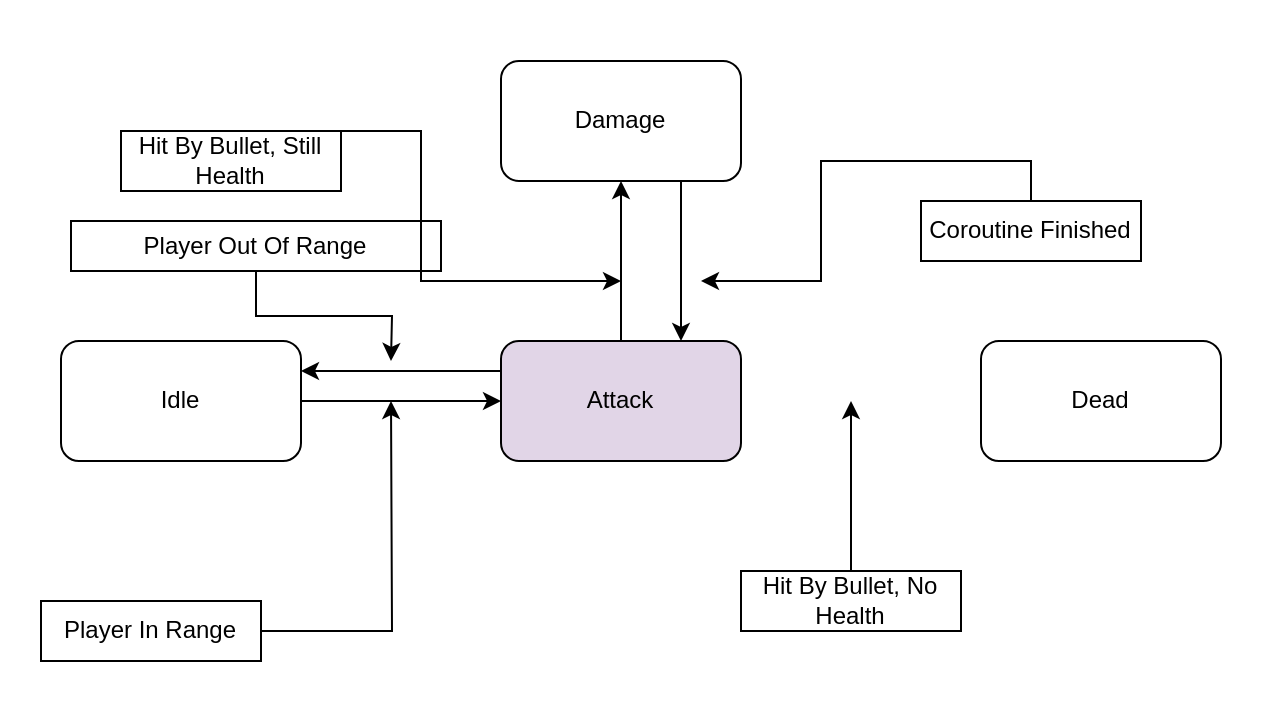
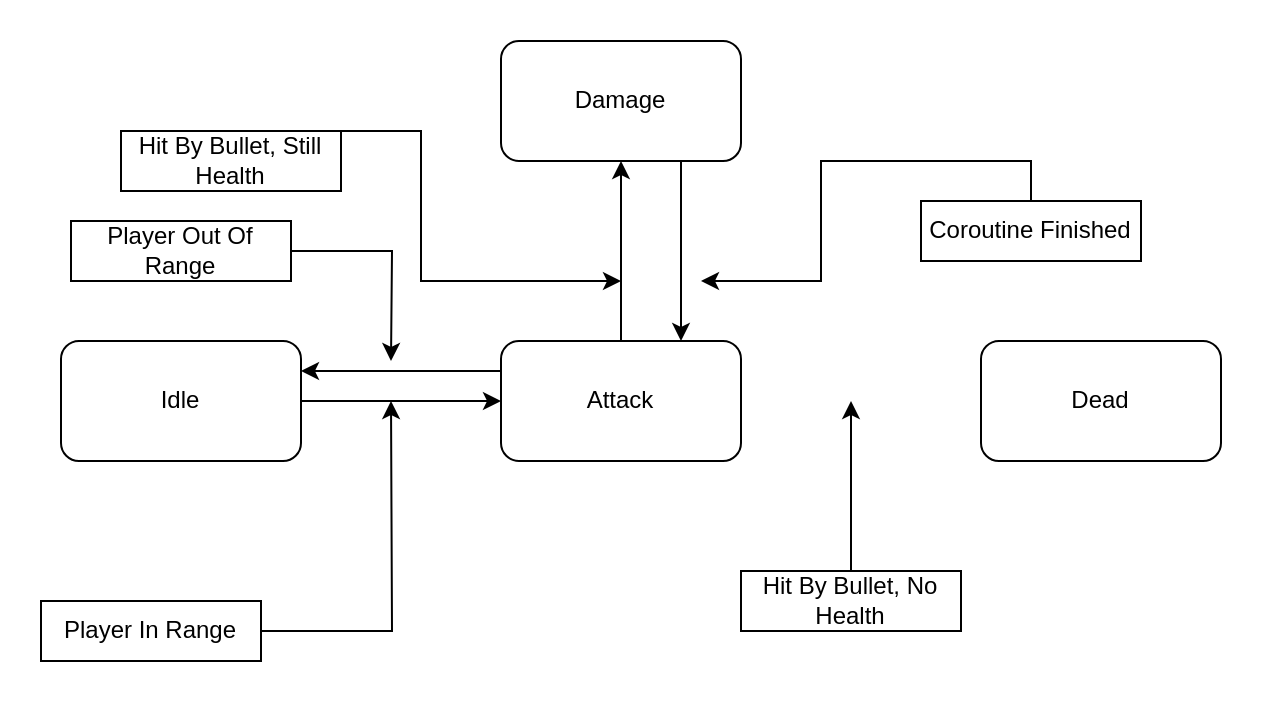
  <mxCell id="0" />
  <mxCell id="1" parent="0" />
  <mxCell id="2" style="edgeStyle=orthogonalEdgeStyle;rounded=0;orthogonalLoop=1;jettySize=auto;html=1;entryX=0;entryY=0.5;entryDx=0;entryDy=0;" edge="1" parent="1" source="3" target="6"><mxGeometry relative="1" as="geometry"><mxPoint x="280" y="200" as="targetPoint" /></mxGeometry></mxCell>
  <mxCell id="3" value="Idle" style="rounded=1;whiteSpace=wrap;html=1;" vertex="1" parent="1"><mxGeometry x="30" y="170" width="120" height="60" as="geometry" /></mxCell>
  <mxCell id="4" style="edgeStyle=orthogonalEdgeStyle;rounded=0;orthogonalLoop=1;jettySize=auto;html=1;entryX=0.5;entryY=1;entryDx=0;entryDy=0;" edge="1" parent="1" source="6" target="8"><mxGeometry relative="1" as="geometry" /></mxCell>
  <mxCell id="5" style="edgeStyle=orthogonalEdgeStyle;rounded=0;orthogonalLoop=1;jettySize=auto;html=1;exitX=0;exitY=0.25;exitDx=0;exitDy=0;entryX=1;entryY=0.25;entryDx=0;entryDy=0;" edge="1" parent="1" source="6" target="3"><mxGeometry relative="1" as="geometry" /></mxCell>
- <mxCell id="6" value="Attack" style="rounded=1;whiteSpace=wrap;html=1;fillColor=#e1d5e7;" vertex="1" parent="1"><mxGeometry x="250" y="170" width="120" height="60" as="geometry" /></mxCell>
+ <mxCell id="6" value="Attack" style="rounded=1;whiteSpace=wrap;html=1;" vertex="1" parent="1"><mxGeometry x="250" y="170" width="120" height="60" as="geometry" /></mxCell>
  <mxCell id="7" style="edgeStyle=orthogonalEdgeStyle;rounded=0;orthogonalLoop=1;jettySize=auto;html=1;exitX=0.75;exitY=1;exitDx=0;exitDy=0;entryX=0.75;entryY=0;entryDx=0;entryDy=0;" edge="1" parent="1" source="8" target="6"><mxGeometry relative="1" as="geometry" /></mxCell>
- <mxCell id="8" value="Damage" style="rounded=1;whiteSpace=wrap;html=1;" vertex="1" parent="1"><mxGeometry x="250" y="30" width="120" height="60" as="geometry" /></mxCell>
+ <mxCell id="8" value="Damage" style="rounded=1;whiteSpace=wrap;html=1;" vertex="1" parent="1"><mxGeometry x="250" y="20" width="120" height="60" as="geometry" /></mxCell>
  <mxCell id="9" value="Dead" style="rounded=1;whiteSpace=wrap;html=1;" vertex="1" parent="1"><mxGeometry x="490" y="170" width="120" height="60" as="geometry" /></mxCell>
  <mxCell id="10" style="edgeStyle=orthogonalEdgeStyle;rounded=0;orthogonalLoop=1;jettySize=auto;html=1;" edge="1" parent="1" source="11"><mxGeometry relative="1" as="geometry"><mxPoint x="195" y="200" as="targetPoint" /></mxGeometry></mxCell>
  <mxCell id="11" value="Player In Range" style="rounded=0;whiteSpace=wrap;html=1;" vertex="1" parent="1"><mxGeometry x="20" y="300" width="110" height="30" as="geometry" /></mxCell>
  <mxCell id="12" style="edgeStyle=orthogonalEdgeStyle;rounded=0;orthogonalLoop=1;jettySize=auto;html=1;" edge="1" parent="1" source="13"><mxGeometry relative="1" as="geometry"><mxPoint x="195" y="180" as="targetPoint" /></mxGeometry></mxCell>
- <mxCell id="13" value="Player Out Of Range" style="rounded=0;whiteSpace=wrap;html=1;" vertex="1" parent="1"><mxGeometry x="35" y="110" width="185" height="25" as="geometry" /></mxCell>
+ <mxCell id="13" value="Player Out Of Range" style="rounded=0;whiteSpace=wrap;html=1;" vertex="1" parent="1"><mxGeometry x="35" y="110" width="110" height="30" as="geometry" /></mxCell>
  <mxCell id="14" style="edgeStyle=orthogonalEdgeStyle;rounded=0;orthogonalLoop=1;jettySize=auto;html=1;" edge="1" parent="1" source="15"><mxGeometry relative="1" as="geometry"><mxPoint x="310" y="140" as="targetPoint" /><Array as="points"><mxPoint x="210" y="65" /></Array></mxGeometry></mxCell>
  <mxCell id="15" value="Hit By Bullet, Still Health" style="rounded=0;whiteSpace=wrap;html=1;" vertex="1" parent="1"><mxGeometry x="60" y="65" width="110" height="30" as="geometry" /></mxCell>
  <mxCell id="16" style="edgeStyle=orthogonalEdgeStyle;rounded=0;orthogonalLoop=1;jettySize=auto;html=1;" edge="1" parent="1" source="17"><mxGeometry relative="1" as="geometry"><mxPoint x="350" y="140" as="targetPoint" /><Array as="points"><mxPoint x="410" y="80" /><mxPoint x="410" y="140" /></Array></mxGeometry></mxCell>
  <mxCell id="17" value="Coroutine Finished" style="rounded=0;whiteSpace=wrap;html=1;" vertex="1" parent="1"><mxGeometry x="460" y="100" width="110" height="30" as="geometry" /></mxCell>
  <mxCell id="18" style="edgeStyle=orthogonalEdgeStyle;rounded=0;orthogonalLoop=1;jettySize=auto;html=1;" edge="1" parent="1" source="19"><mxGeometry relative="1" as="geometry"><mxPoint x="425" y="200" as="targetPoint" /></mxGeometry></mxCell>
  <mxCell id="19" value="Hit By Bullet, No Health" style="rounded=0;whiteSpace=wrap;html=1;" vertex="1" parent="1"><mxGeometry x="370" y="285" width="110" height="30" as="geometry" /></mxCell>
